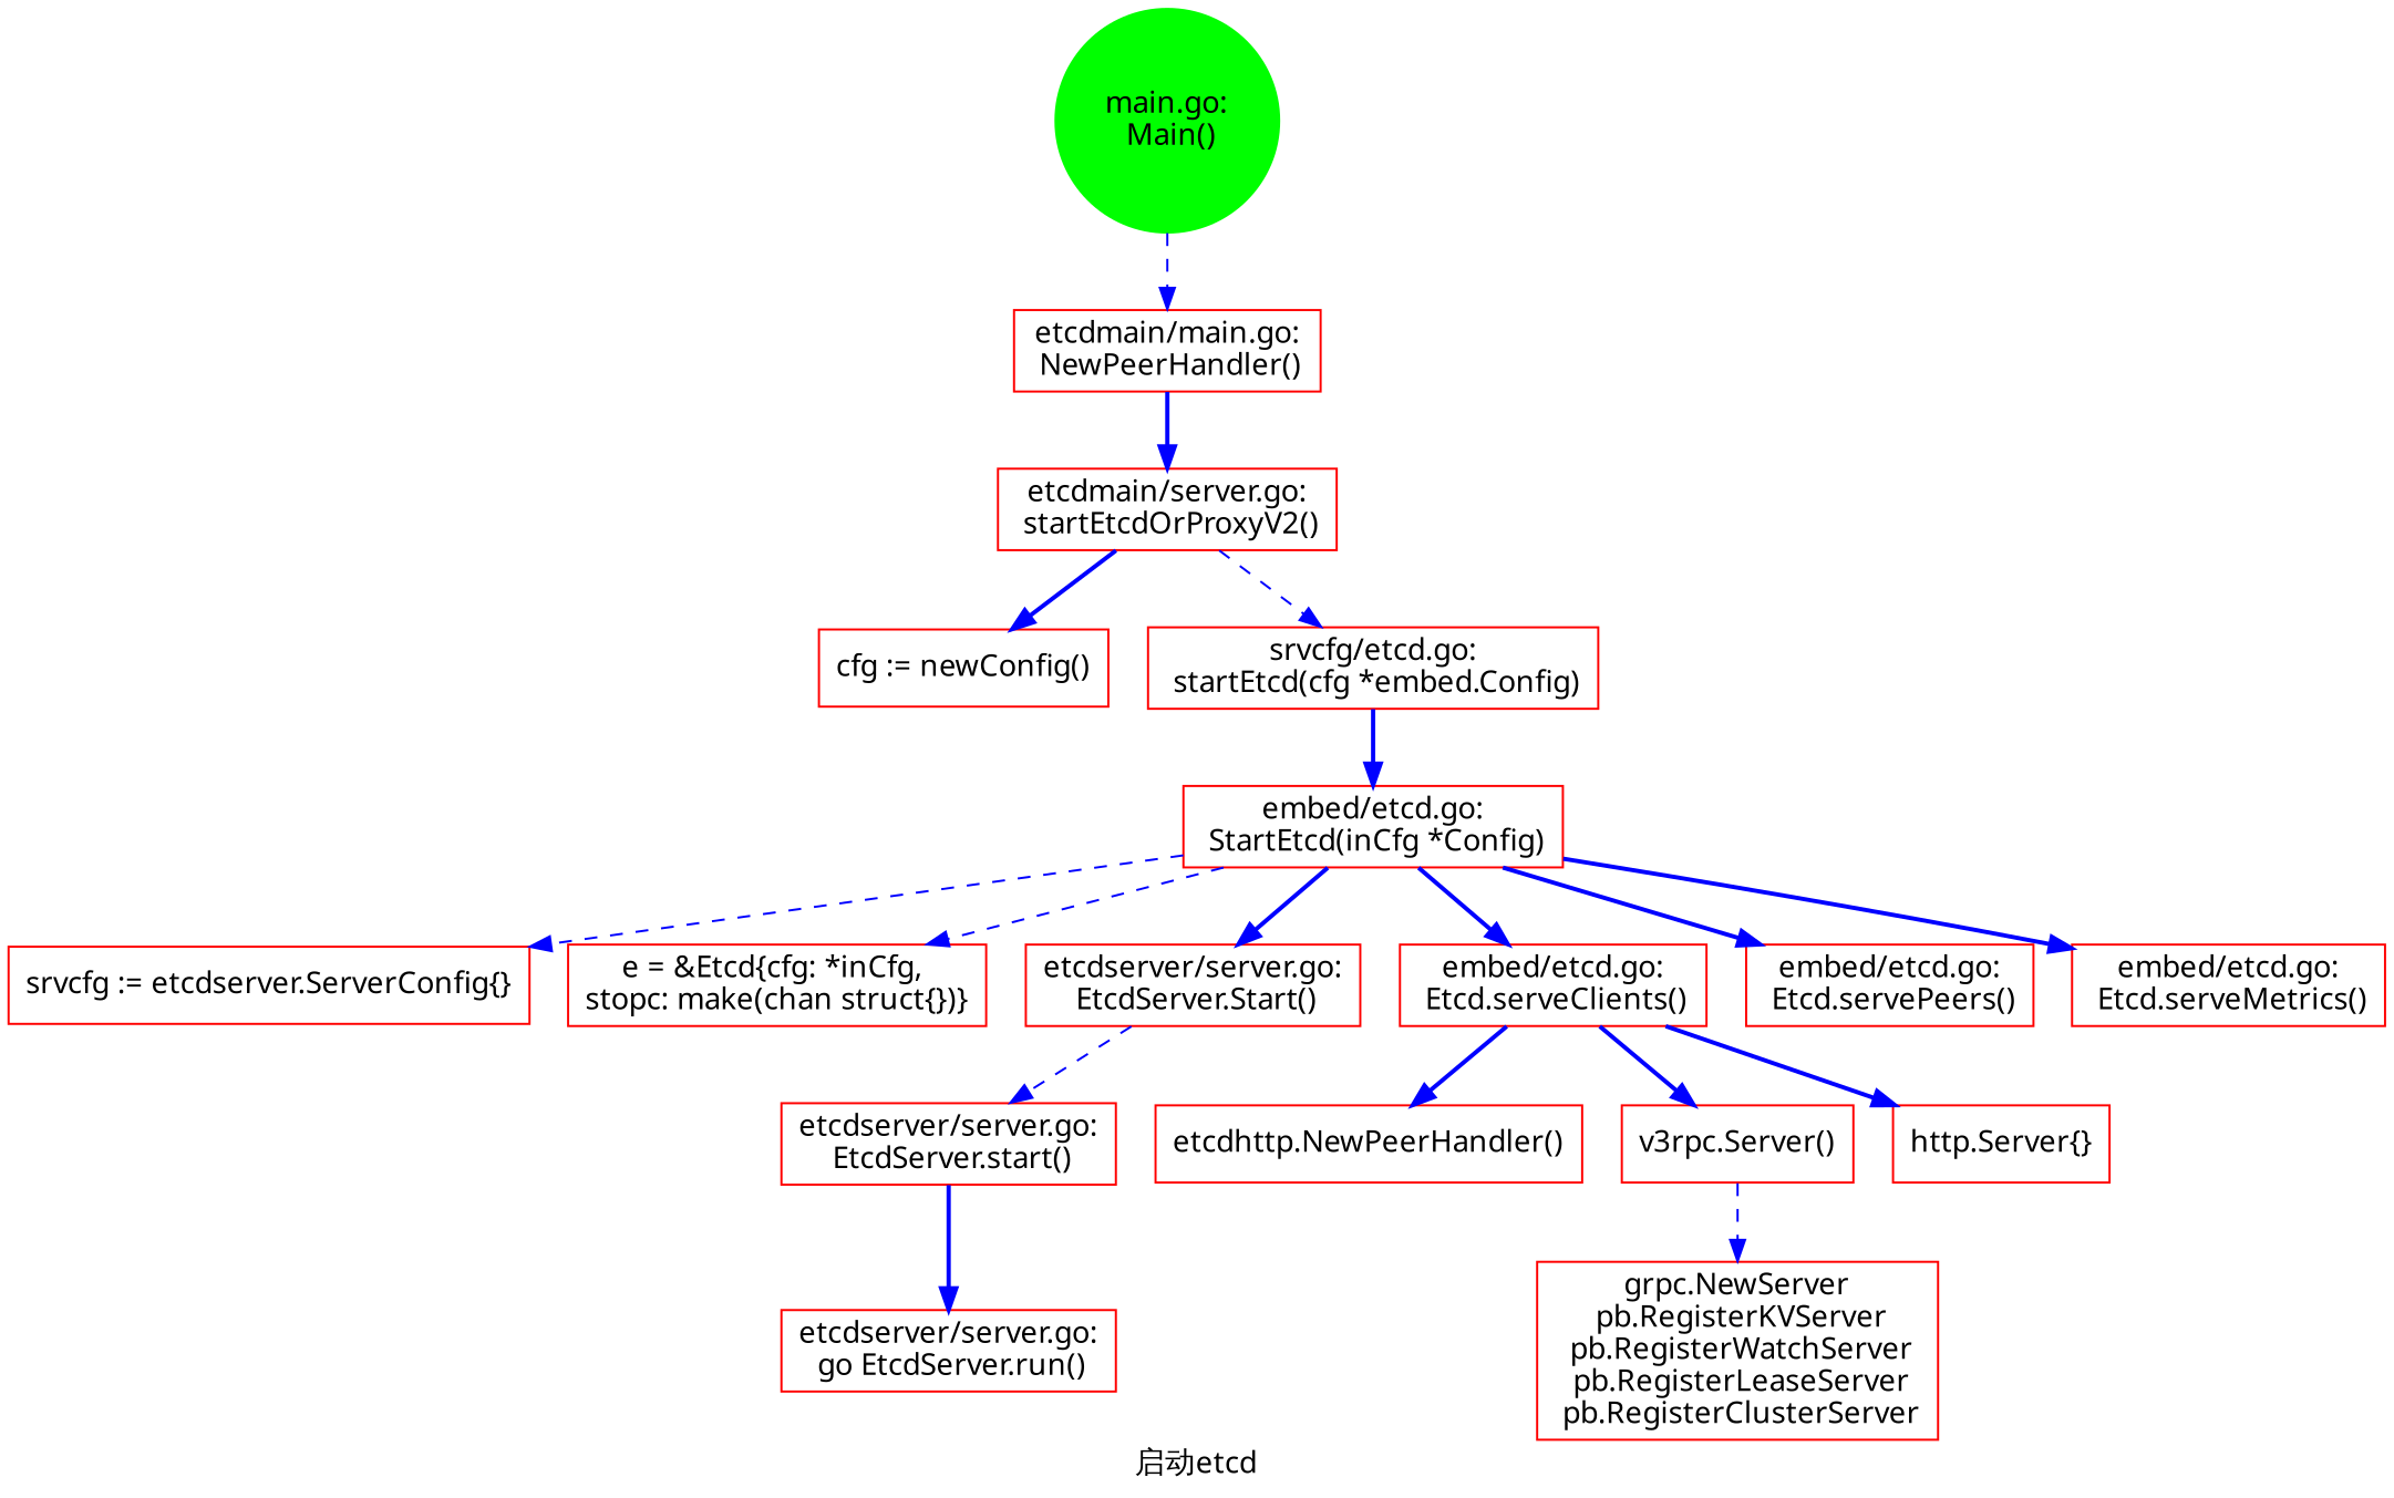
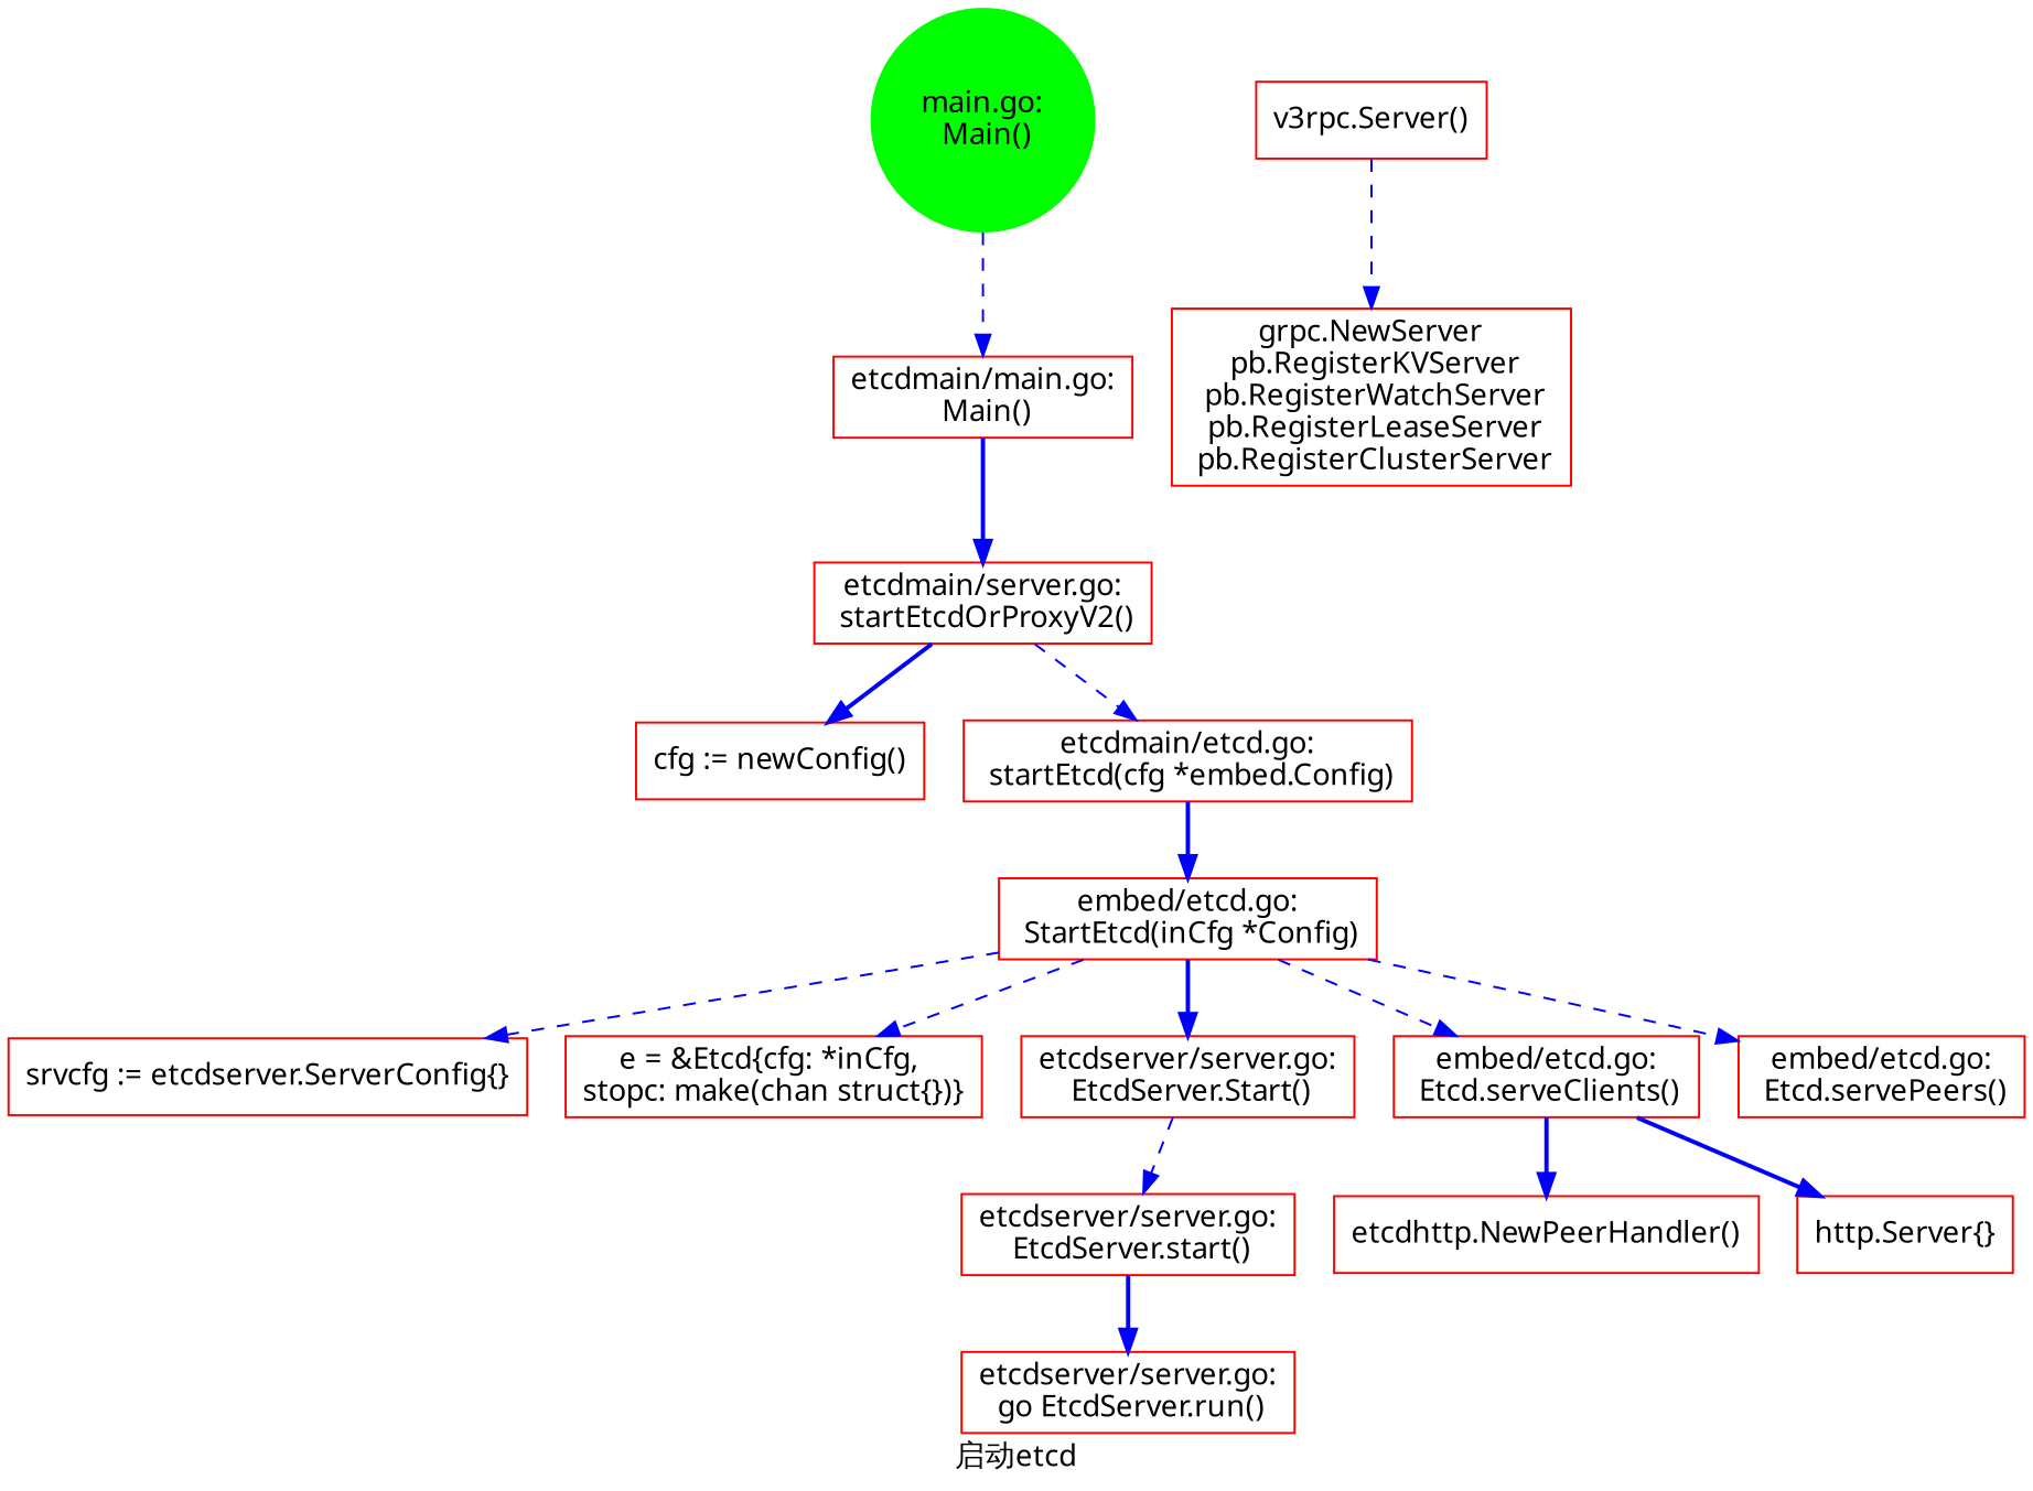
  digraph {
    fontname=SimHei
    label="启动etcd"
    rankdir=TB
    node [color=red fontname="Microsoft Yahei" shape=box]
    edge [color=blue style=bold]
    n1 [color=green label="main.go:\n Main()" shape=circle style=filled]
-   n2 [label="etcdmain/main.go:\n NewPeerHandler()"]
+   n2 [label="etcdmain/main.go:\n Main()"]
    n3 [label="etcdmain/server.go:\n startEtcdOrProxyV2()"]
    n4 [label="cfg := newConfig()"]
-   n5 [label="srvcfg/etcd.go:\n startEtcd(cfg *embed.Config)"]
+   n5 [label="etcdmain/etcd.go:\n startEtcd(cfg *embed.Config)"]
    n6 [label="embed/etcd.go:\n StartEtcd(inCfg *Config)"]
    n7 [label="srvcfg := etcdserver.ServerConfig{}"]
    n8 [label="e = &Etcd{cfg: *inCfg, \nstopc: make(chan struct{})}"]
    n9 [label="etcdserver/server.go:\n EtcdServer.Start()"]
    n10 [label="embed/etcd.go:\n Etcd.serveClients()"]
    "embed/etcd.go:\n Etcd.servePeers()"
-   "embed/etcd.go:\n Etcd.serveMetrics()"
    n13 [label="etcdserver/server.go:\n EtcdServer.start()"]
    "etcdhttp.NewPeerHandler()"
    "v3rpc.Server()"
    "http.Server{}"
    n17 [label="etcdserver/server.go:\n go EtcdServer.run()"]
    n18 [label="grpc.NewServer\n pb.RegisterKVServer\n pb.RegisterWatchServer\n pb.RegisterLeaseServer\n pb.RegisterClusterServer"]
    n1 -> n2 [style=dashed]
    n2 -> n3
    n3 -> n4
    n3 -> n5 [style=dashed]
    n5 -> n6
    n6 -> n7 [style=dashed]
    n6 -> n8 [style=dashed]
    n6 -> n9
-   n6 -> n10
-   n6 -> "embed/etcd.go:\n Etcd.servePeers()"
-   n6 -> "embed/etcd.go:\n Etcd.serveMetrics()"
+   n6 -> n10 [style=dashed]
+   n6 -> "embed/etcd.go:\n Etcd.servePeers()" [style=dashed]
    n9 -> n13 [style=dashed]
    n10 -> "etcdhttp.NewPeerHandler()"
-   n10 -> "v3rpc.Server()"
    n10 -> "http.Server{}"
    n13 -> n17
    "v3rpc.Server()" -> n18 [style=dashed]
  }
